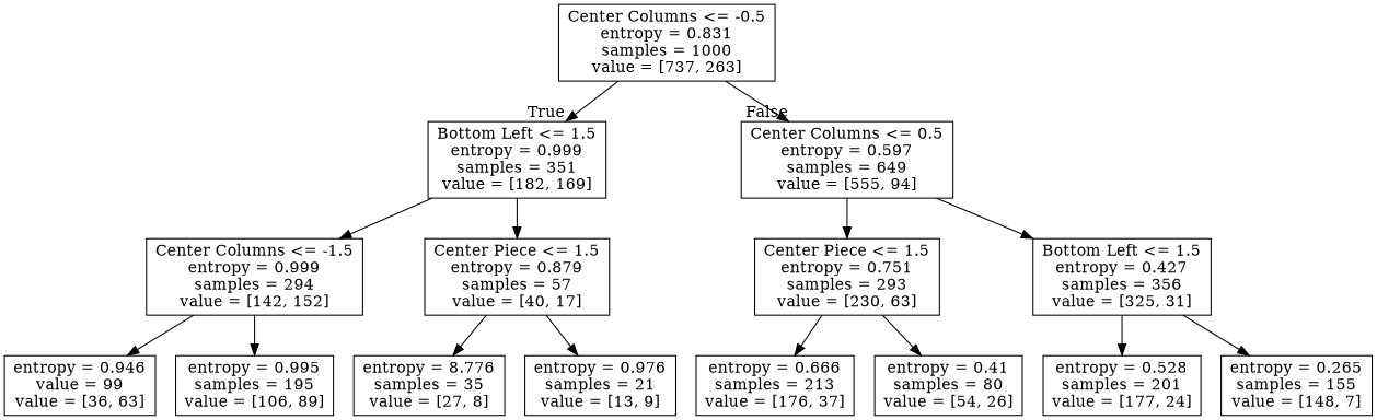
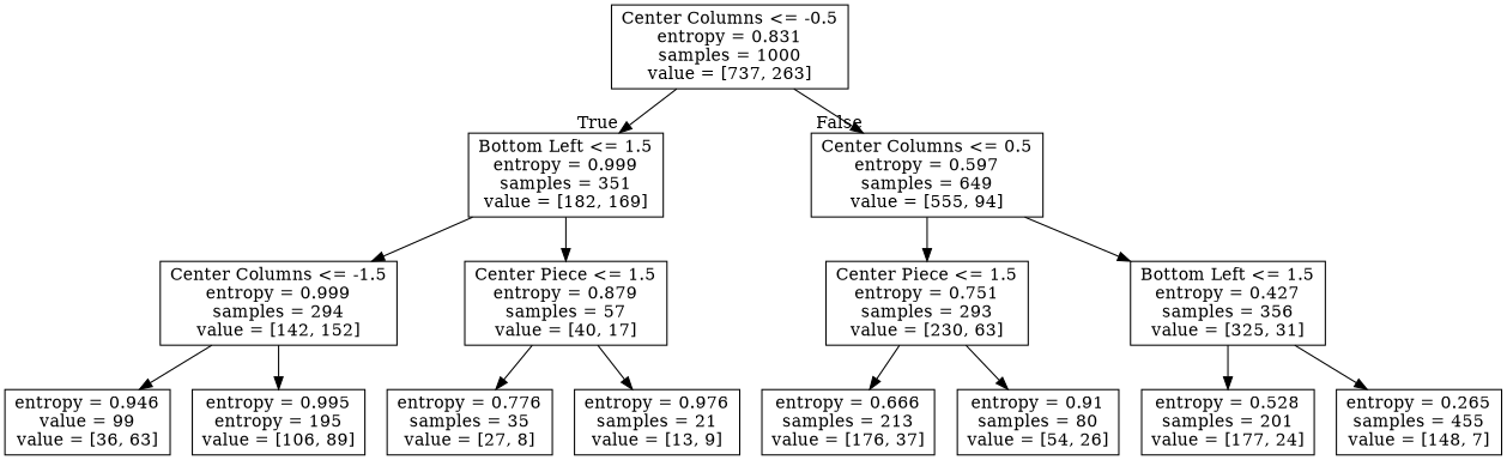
  digraph {
    node [shape=box]
    n1 [label="Center Columns <= -0.5\nentropy = 0.831\nsamples = 1000\nvalue = [737, 263]"]
    n2 [label="Bottom Left <= 1.5\nentropy = 0.999\nsamples = 351\nvalue = [182, 169]"]
    n3 [label="Center Columns <= 0.5\nentropy = 0.597\nsamples = 649\nvalue = [555, 94]"]
    n4 [label="Center Columns <= -1.5\nentropy = 0.999\nsamples = 294\nvalue = [142, 152]"]
    n5 [label="Center Piece <= 1.5\nentropy = 0.879\nsamples = 57\nvalue = [40, 17]"]
    n6 [label="Center Piece <= 1.5\nentropy = 0.751\nsamples = 293\nvalue = [230, 63]"]
    n7 [label="Bottom Left <= 1.5\nentropy = 0.427\nsamples = 356\nvalue = [325, 31]"]
    n8 [label="entropy = 0.946\nvalue = 99\nvalue = [36, 63]"]
-   n9 [label="entropy = 0.995\nsamples = 195\nvalue = [106, 89]"]
-   n10 [label="entropy = 8.776\nsamples = 35\nvalue = [27, 8]"]
+   n9 [label="entropy = 0.995\nentropy = 195\nvalue = [106, 89]"]
+   n10 [label="entropy = 0.776\nsamples = 35\nvalue = [27, 8]"]
    n11 [label="entropy = 0.976\nsamples = 21\nvalue = [13, 9]"]
    n12 [label="entropy = 0.666\nsamples = 213\nvalue = [176, 37]"]
-   n13 [label="entropy = 0.41\nsamples = 80\nvalue = [54, 26]"]
+   n13 [label="entropy = 0.91\nsamples = 80\nvalue = [54, 26]"]
    n14 [label="entropy = 0.528\nsamples = 201\nvalue = [177, 24]"]
-   n15 [label="entropy = 0.265\nsamples = 155\nvalue = [148, 7]"]
+   n15 [label="entropy = 0.265\nsamples = 455\nvalue = [148, 7]"]
    n1 -> n2 [headlabel=True labelangle=45 labeldistance=2.5]
    n1 -> n3 [headlabel=False labelangle=-45 labeldistance=2.5]
    n2 -> n4
    n2 -> n5
    n3 -> n6
    n3 -> n7
    n4 -> n8
    n4 -> n9
    n5 -> n10
    n5 -> n11
    n6 -> n12
    n6 -> n13
    n7 -> n14
    n7 -> n15
  }
